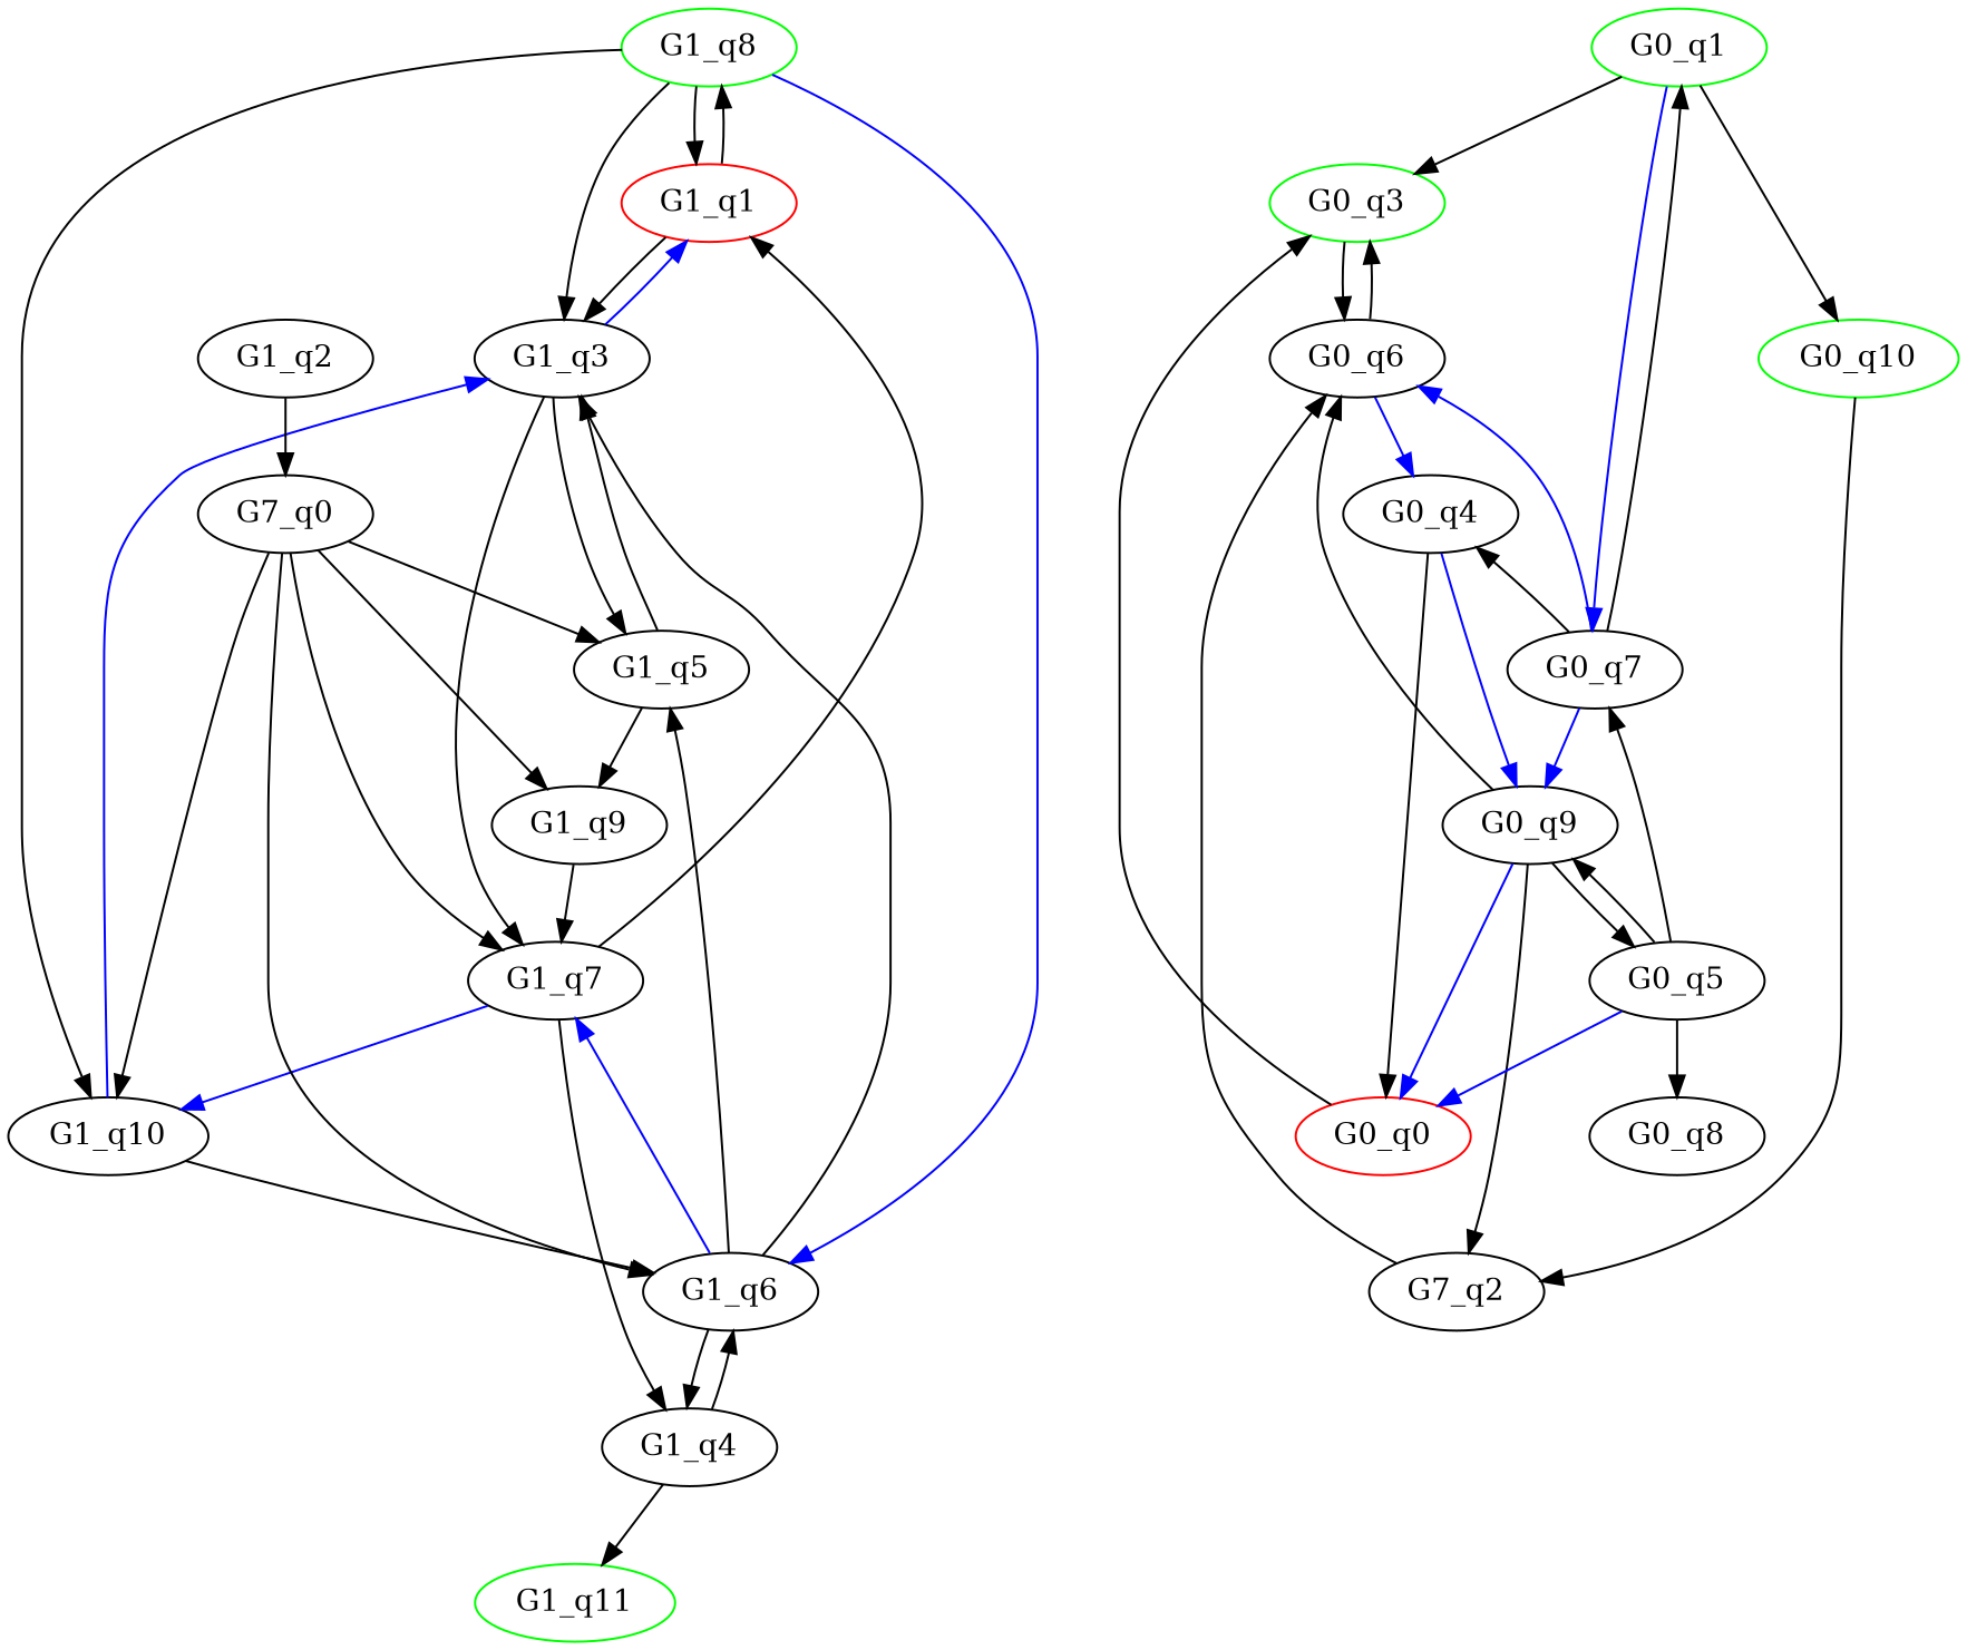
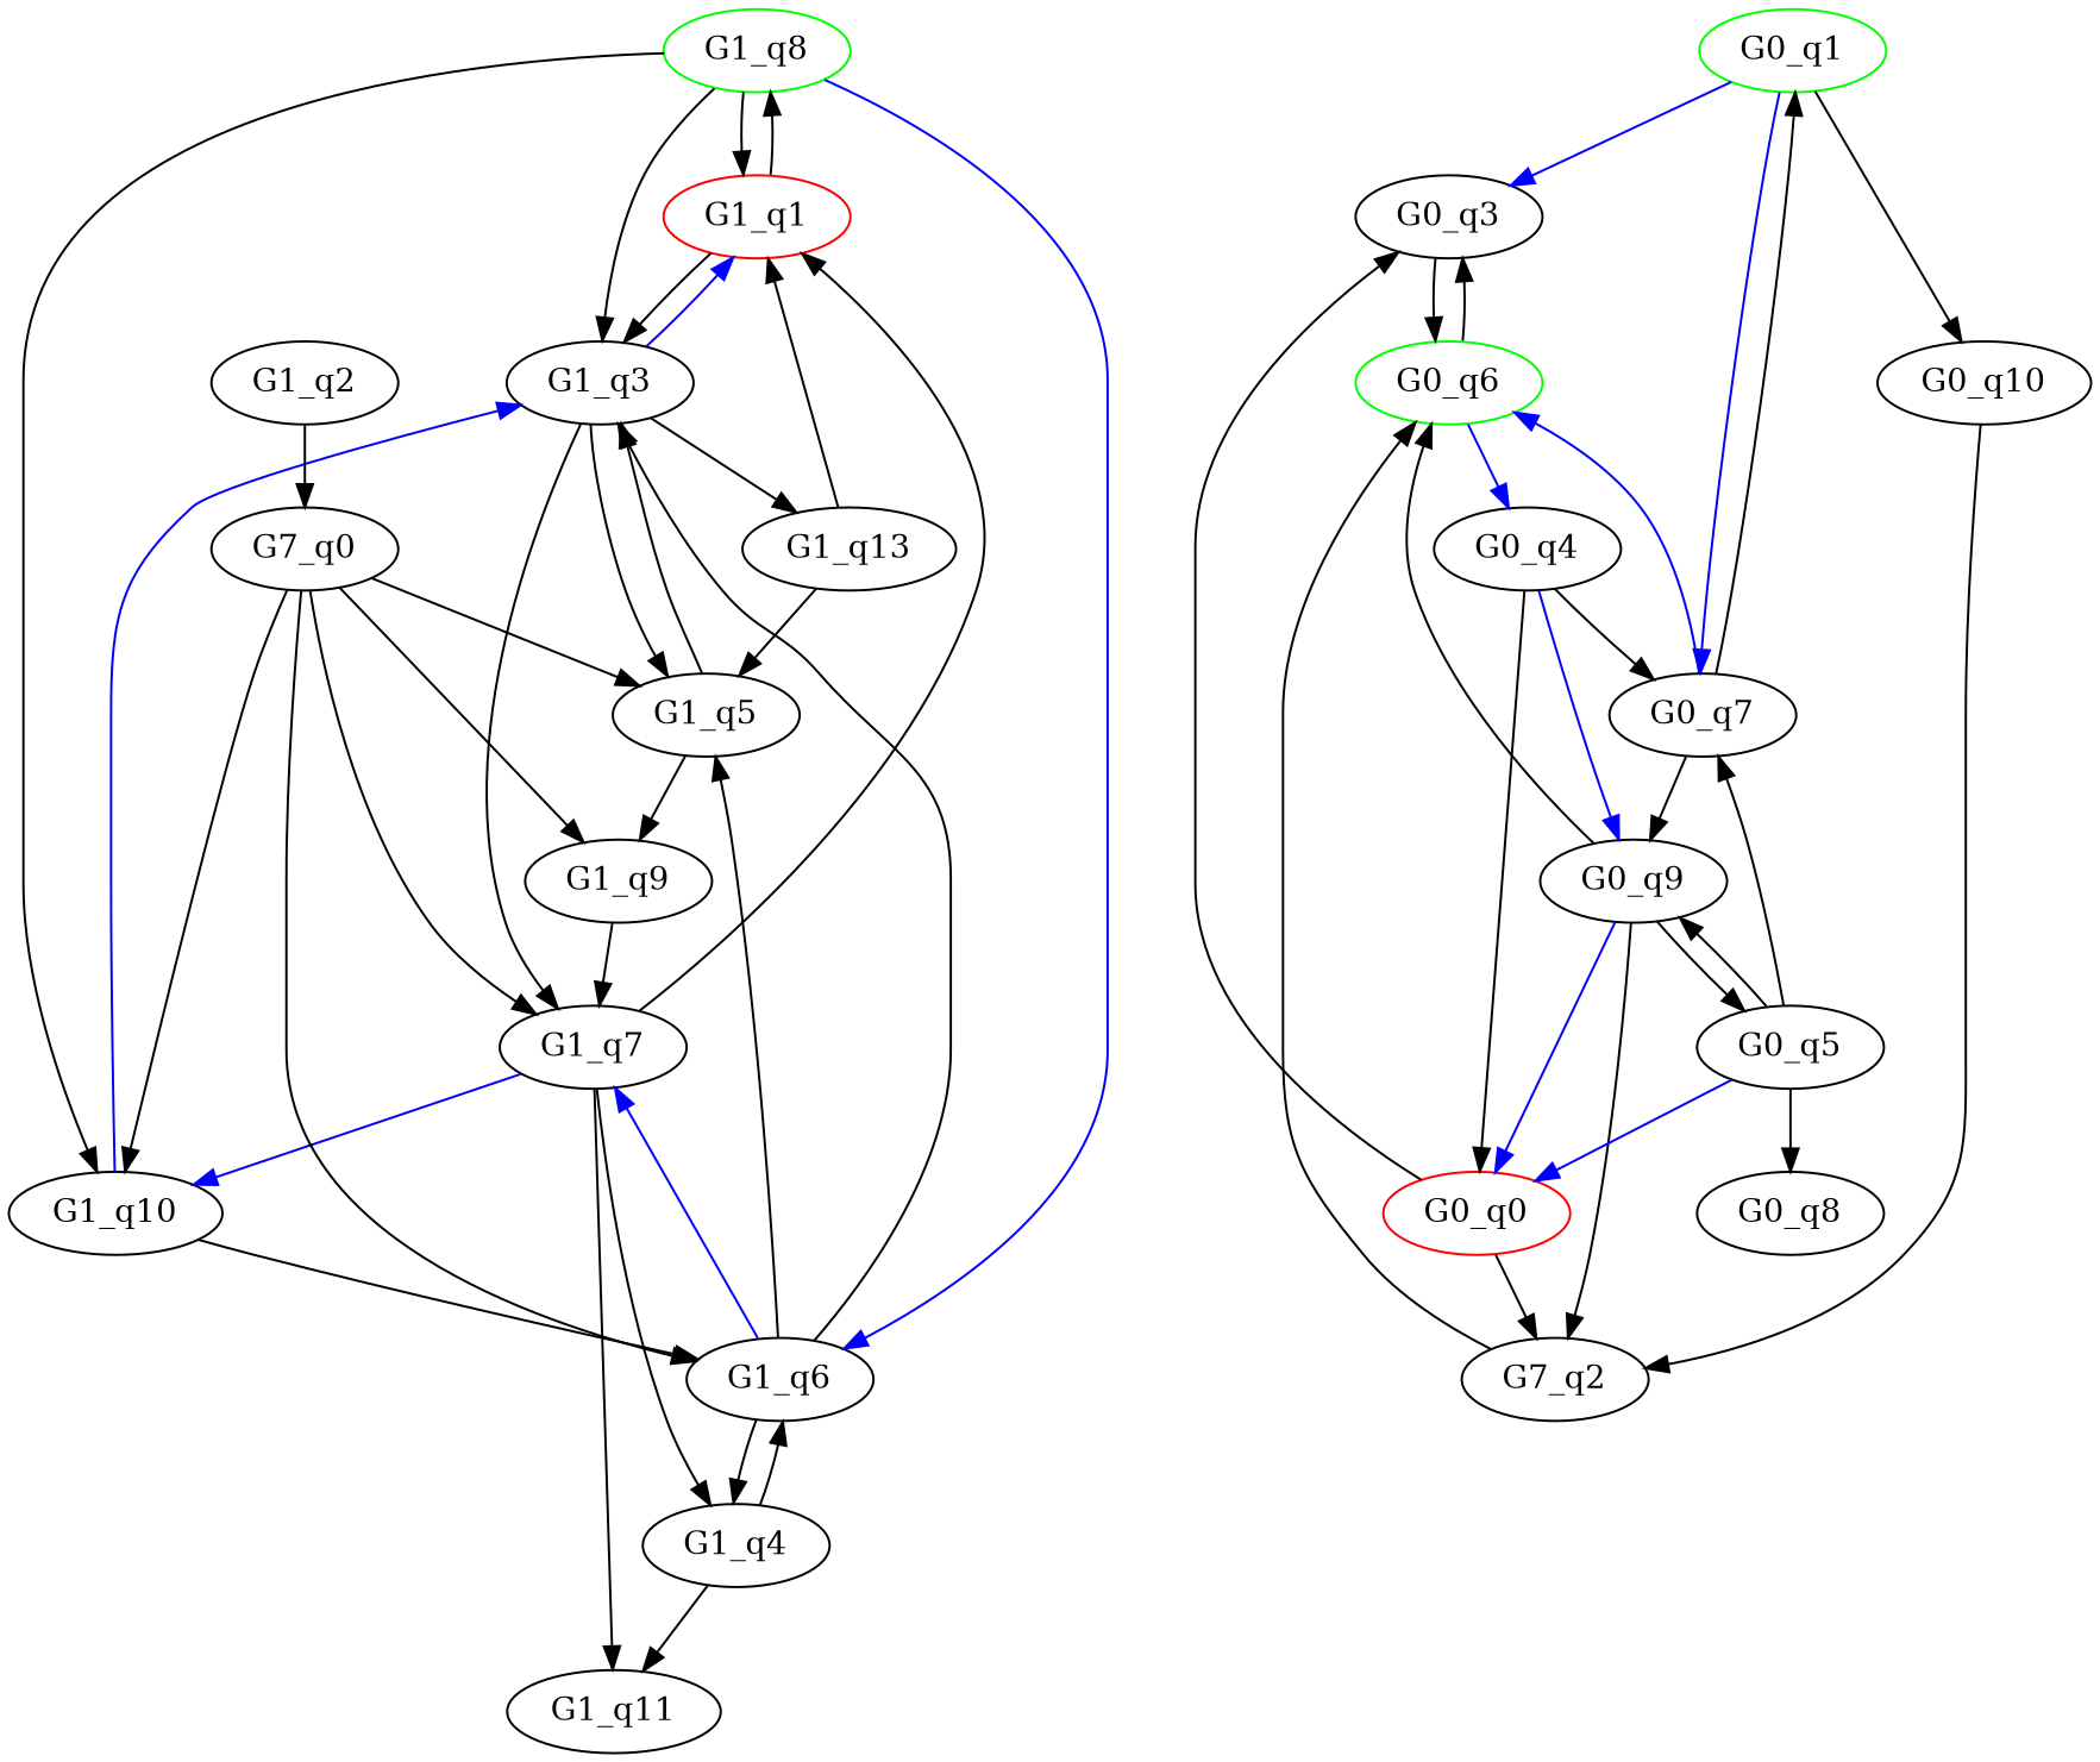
  digraph {
    G1_q8 [color=green initial=1]
    G1_q1 [color=red final=1]
    G1_q10
    G1_q3
    G1_q6
    G1_q5
    G1_q7
+   G1_q13
    n9 [label=G7_q0]
    G1_q9
    G1_q4
-   G1_q11 [color=green]
+   G1_q11
    G1_q2
    G0_q1 [color=green initial=1]
-   G0_q3 [color=green]
-   G0_q10 [color=green]
+   G0_q3
+   G0_q10
    G0_q7
-   G0_q6
+   G0_q6 [color=green]
    n19 [label=G7_q2]
    G0_q0 [color=red final=1]
    G0_q4
    G0_q9
    G0_q5
    G0_q8
    subgraph sub_1 {
      label="Graphe 1"
      G1_q8
      G1_q1
      G1_q10
      G1_q3
      G1_q6
      G1_q5
      G1_q7
+     G1_q13
      n9
      G1_q9
      G1_q4
      G1_q11
      G1_q2
    }
    subgraph sub_2 {
      label="Graphe 0"
      G0_q1
      G0_q3
      G0_q10
      G0_q7
      G0_q6
      n19
      G0_q0
      G0_q4
      G0_q9
      G0_q5
      G0_q8
    }
    G1_q8 -> G1_q1
    G1_q8 -> G1_q10
    G1_q8 -> G1_q3
    G1_q8 -> G1_q6 [color=blue]
    G1_q1 -> G1_q8
    G1_q1 -> G1_q3
    G1_q10 -> G1_q3 [color=blue]
    G1_q10 -> G1_q6
    G1_q3 -> G1_q1 [color=blue]
    G1_q3 -> G1_q5
    G1_q3 -> G1_q7
+   G1_q3 -> G1_q13
    G1_q6 -> G1_q3
    G1_q6 -> G1_q5
    G1_q6 -> G1_q7 [color=blue]
    G1_q6 -> G1_q4
    G1_q5 -> G1_q3
    G1_q5 -> G1_q9
    G1_q7 -> G1_q1
    G1_q7 -> G1_q10 [color=blue]
    G1_q7 -> G1_q4
+   G1_q7 -> G1_q11
+   G1_q13 -> G1_q1
+   G1_q13 -> G1_q5
    n9 -> G1_q10
    n9 -> G1_q6
    n9 -> G1_q5
    n9 -> G1_q7
    n9 -> G1_q9
    G1_q9 -> G1_q7
    G1_q4 -> G1_q6
    G1_q4 -> G1_q11
    G1_q2 -> n9
-   G0_q1 -> G0_q3
+   G0_q1 -> G0_q3 [color=blue]
    G0_q1 -> G0_q10
    G0_q1 -> G0_q7 [color=blue]
    G0_q3 -> G0_q6
    G0_q10 -> n19
    G0_q7 -> G0_q1
    G0_q7 -> G0_q6 [color=blue]
-   G0_q7 -> G0_q4
-   G0_q7 -> G0_q9 [color=blue]
+   G0_q4 -> G0_q7
+   G0_q7 -> G0_q9
    G0_q6 -> G0_q3
    G0_q6 -> G0_q4 [color=blue]
    n19 -> G0_q6
    G0_q0 -> G0_q3
+   G0_q0 -> n19
    G0_q4 -> G0_q0
    G0_q4 -> G0_q9 [color=blue]
    G0_q9 -> G0_q6
    G0_q9 -> n19
    G0_q9 -> G0_q0 [color=blue]
    G0_q9 -> G0_q5
    G0_q5 -> G0_q7
    G0_q5 -> G0_q0 [color=blue]
    G0_q5 -> G0_q9
    G0_q5 -> G0_q8
  }
